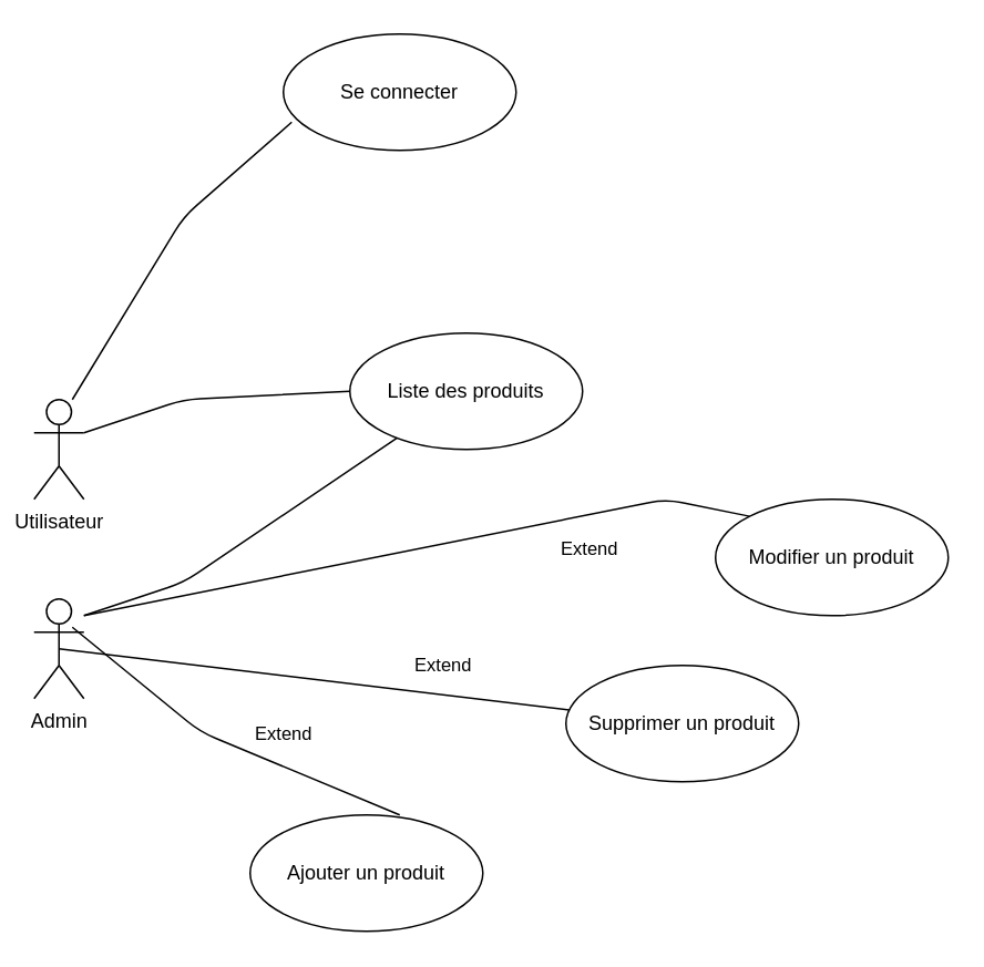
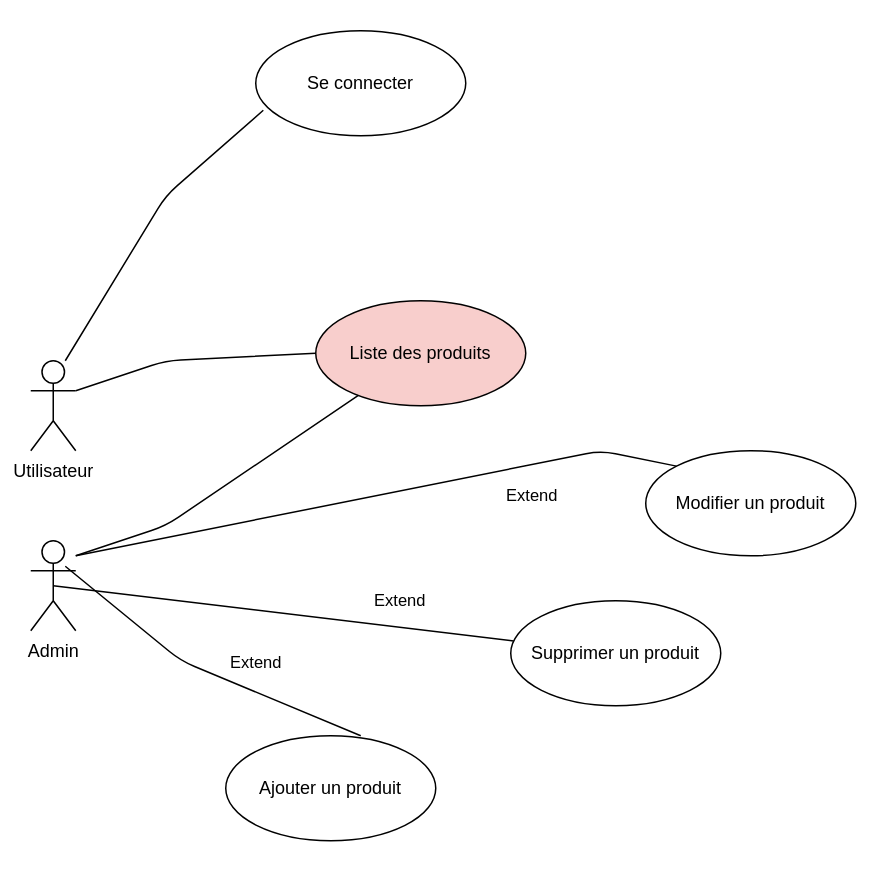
  <mxCell id="0" />
  <mxCell id="1" parent="0" />
  <mxCell id="2" value="Utilisateur" style="shape=umlActor;verticalLabelPosition=bottom;verticalAlign=top;html=1;" parent="1" vertex="1"><mxGeometry x="20" y="240" width="30" height="60" as="geometry" /></mxCell>
- <mxCell id="3" value="Liste des produits" style="ellipse;whiteSpace=wrap;html=1;" parent="1" vertex="1"><mxGeometry x="210" y="200" width="140" height="70" as="geometry" /></mxCell>
+ <mxCell id="3" value="Liste des produits" style="ellipse;whiteSpace=wrap;html=1;fillColor=#f8cecc;" parent="1" vertex="1"><mxGeometry x="210" y="200" width="140" height="70" as="geometry" /></mxCell>
  <mxCell id="4" value="Se connecter" style="ellipse;whiteSpace=wrap;html=1;" parent="1" vertex="1"><mxGeometry x="170" y="20" width="140" height="70" as="geometry" /></mxCell>
  <mxCell id="5" value="Admin" style="shape=umlActor;verticalLabelPosition=bottom;verticalAlign=top;html=1;" parent="1" vertex="1"><mxGeometry x="20" y="360" width="30" height="60" as="geometry" /></mxCell>
  <mxCell id="6" value="" style="endArrow=none;html=1;" parent="1" target="3" edge="1"><mxGeometry width="50" height="50" relative="1" as="geometry"><mxPoint x="50" y="370" as="sourcePoint" /><mxPoint x="190" y="340" as="targetPoint" /><Array as="points"><mxPoint x="110" y="350" /></Array></mxGeometry></mxCell>
  <mxCell id="7" value="" style="endArrow=none;html=1;entryX=0.036;entryY=0.757;entryDx=0;entryDy=0;entryPerimeter=0;exitX=0.767;exitY=0;exitDx=0;exitDy=0;exitPerimeter=0;" parent="1" source="2" target="4" edge="1"><mxGeometry width="50" height="50" relative="1" as="geometry"><mxPoint x="50" y="220" as="sourcePoint" /><mxPoint x="180" y="80" as="targetPoint" /><Array as="points"><mxPoint x="110" y="130" /></Array></mxGeometry></mxCell>
  <mxCell id="8" value="" style="endArrow=none;html=1;entryX=0;entryY=0.5;entryDx=0;entryDy=0;exitX=1;exitY=0.333;exitDx=0;exitDy=0;exitPerimeter=0;" parent="1" source="2" target="3" edge="1"><mxGeometry width="50" height="50" relative="1" as="geometry"><mxPoint x="23.14" y="247.44" as="sourcePoint" /><mxPoint x="219.998" y="140.003" as="targetPoint" /><Array as="points"><mxPoint x="110" y="240" /></Array></mxGeometry></mxCell>
  <mxCell id="9" value="Ajouter un produit" style="ellipse;whiteSpace=wrap;html=1;" parent="1" vertex="1"><mxGeometry x="150" y="490" width="140" height="70" as="geometry" /></mxCell>
  <mxCell id="10" value="" style="endArrow=none;html=1;entryX=0.767;entryY=0.283;entryDx=0;entryDy=0;entryPerimeter=0;" parent="1" edge="1" target="5"><mxGeometry width="50" height="50" relative="1" as="geometry"><mxPoint x="240" y="490" as="sourcePoint" /><mxPoint x="306.858" y="272.563" as="targetPoint" /><Array as="points"><mxPoint x="120" y="440" /></Array></mxGeometry></mxCell>
  <mxCell id="11" value="Extend" style="edgeLabel;html=1;align=center;verticalAlign=middle;resizable=0;points=[];" parent="10" vertex="1" connectable="0"><mxGeometry x="-0.303" y="1" relative="1" as="geometry"><mxPoint x="4" y="-20" as="offset" /></mxGeometry></mxCell>
  <mxCell id="12" value="Supprimer un produit" style="ellipse;whiteSpace=wrap;html=1;" parent="1" vertex="1"><mxGeometry x="340" y="400" width="140" height="70" as="geometry" /></mxCell>
  <mxCell id="13" value="Modifier un produit" style="ellipse;whiteSpace=wrap;html=1;" parent="1" vertex="1"><mxGeometry x="430" y="300" width="140" height="70" as="geometry" /></mxCell>
  <mxCell id="14" value="" style="endArrow=none;html=1;entryX=0.5;entryY=0.5;entryDx=0;entryDy=0;entryPerimeter=0;" parent="1" source="12" edge="1" target="5"><mxGeometry width="50" height="50" relative="1" as="geometry"><mxPoint x="270" y="477.44" as="sourcePoint" /><mxPoint x="336.858" y="260.003" as="targetPoint" /><Array as="points" /></mxGeometry></mxCell>
  <mxCell id="15" value="Extend" style="edgeLabel;html=1;align=center;verticalAlign=middle;resizable=0;points=[];" parent="14" vertex="1" connectable="0"><mxGeometry x="-0.303" y="1" relative="1" as="geometry"><mxPoint x="31" y="-15" as="offset" /></mxGeometry></mxCell>
  <mxCell id="16" value="" style="endArrow=none;html=1;exitX=0;exitY=0;exitDx=0;exitDy=0;" parent="1" source="13" edge="1"><mxGeometry width="50" height="50" relative="1" as="geometry"><mxPoint x="293.14" y="457.44" as="sourcePoint" /><mxPoint x="50" y="370" as="targetPoint" /><Array as="points"><mxPoint x="400" y="300" /></Array></mxGeometry></mxCell>
  <mxCell id="17" value="Extend" style="edgeLabel;html=1;align=center;verticalAlign=middle;resizable=0;points=[];" parent="16" vertex="1" connectable="0"><mxGeometry x="-0.303" y="1" relative="1" as="geometry"><mxPoint x="42" y="11" as="offset" /></mxGeometry></mxCell>
